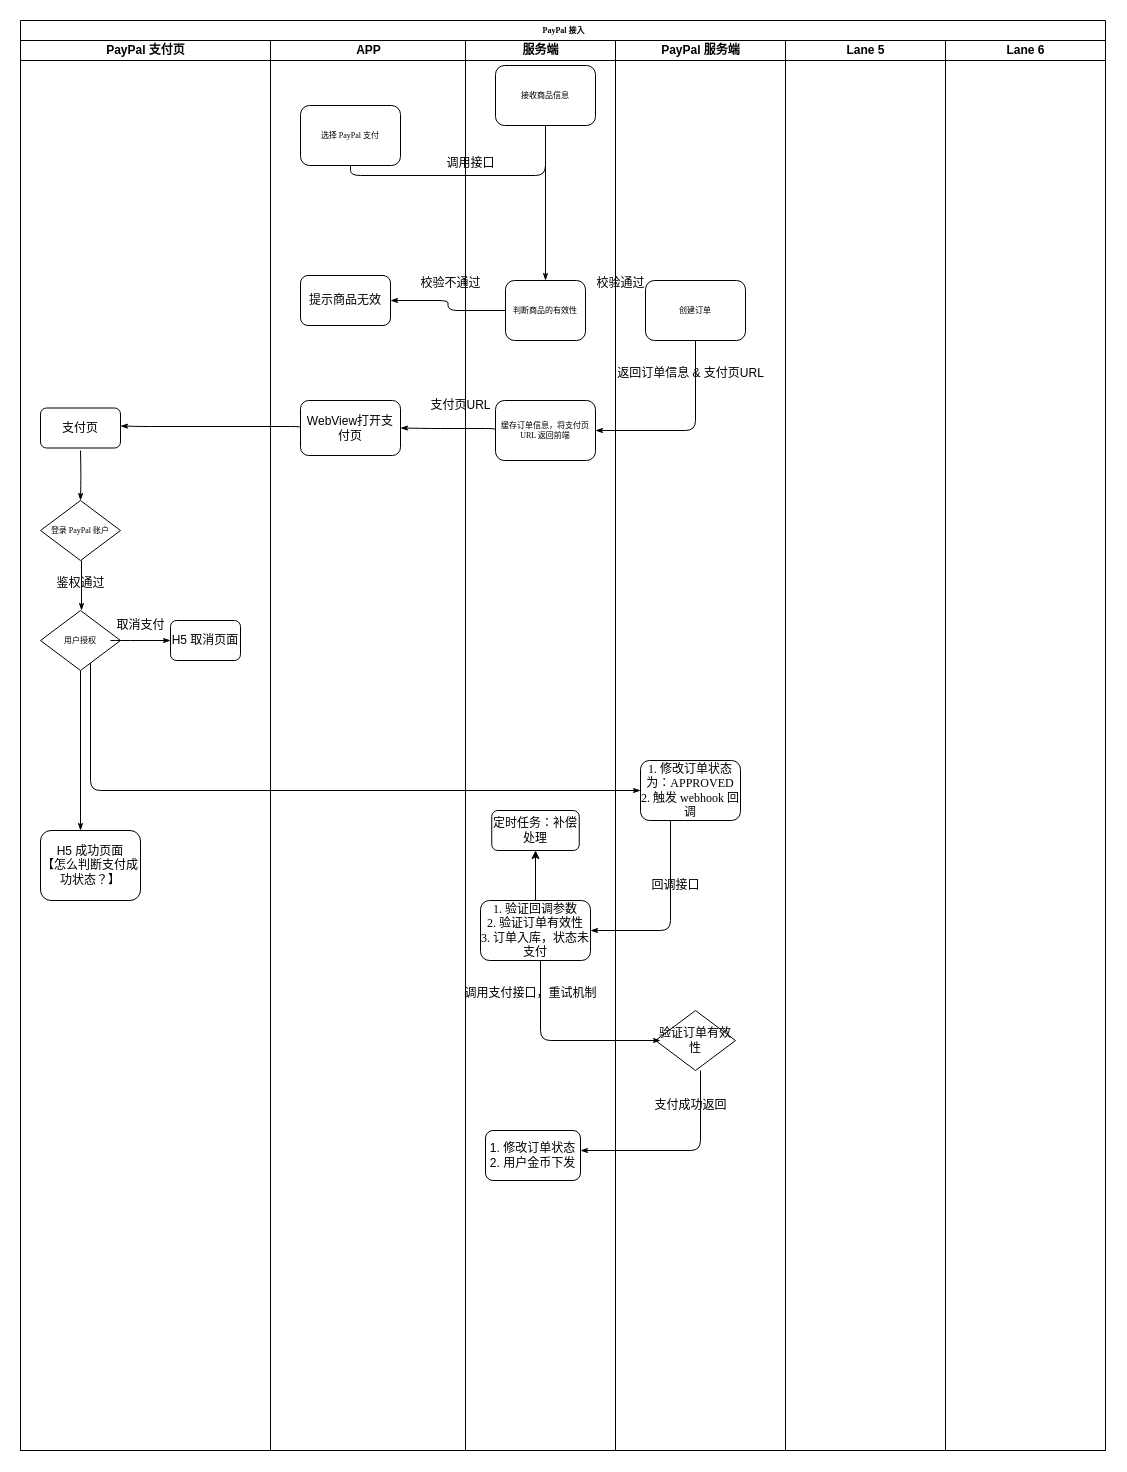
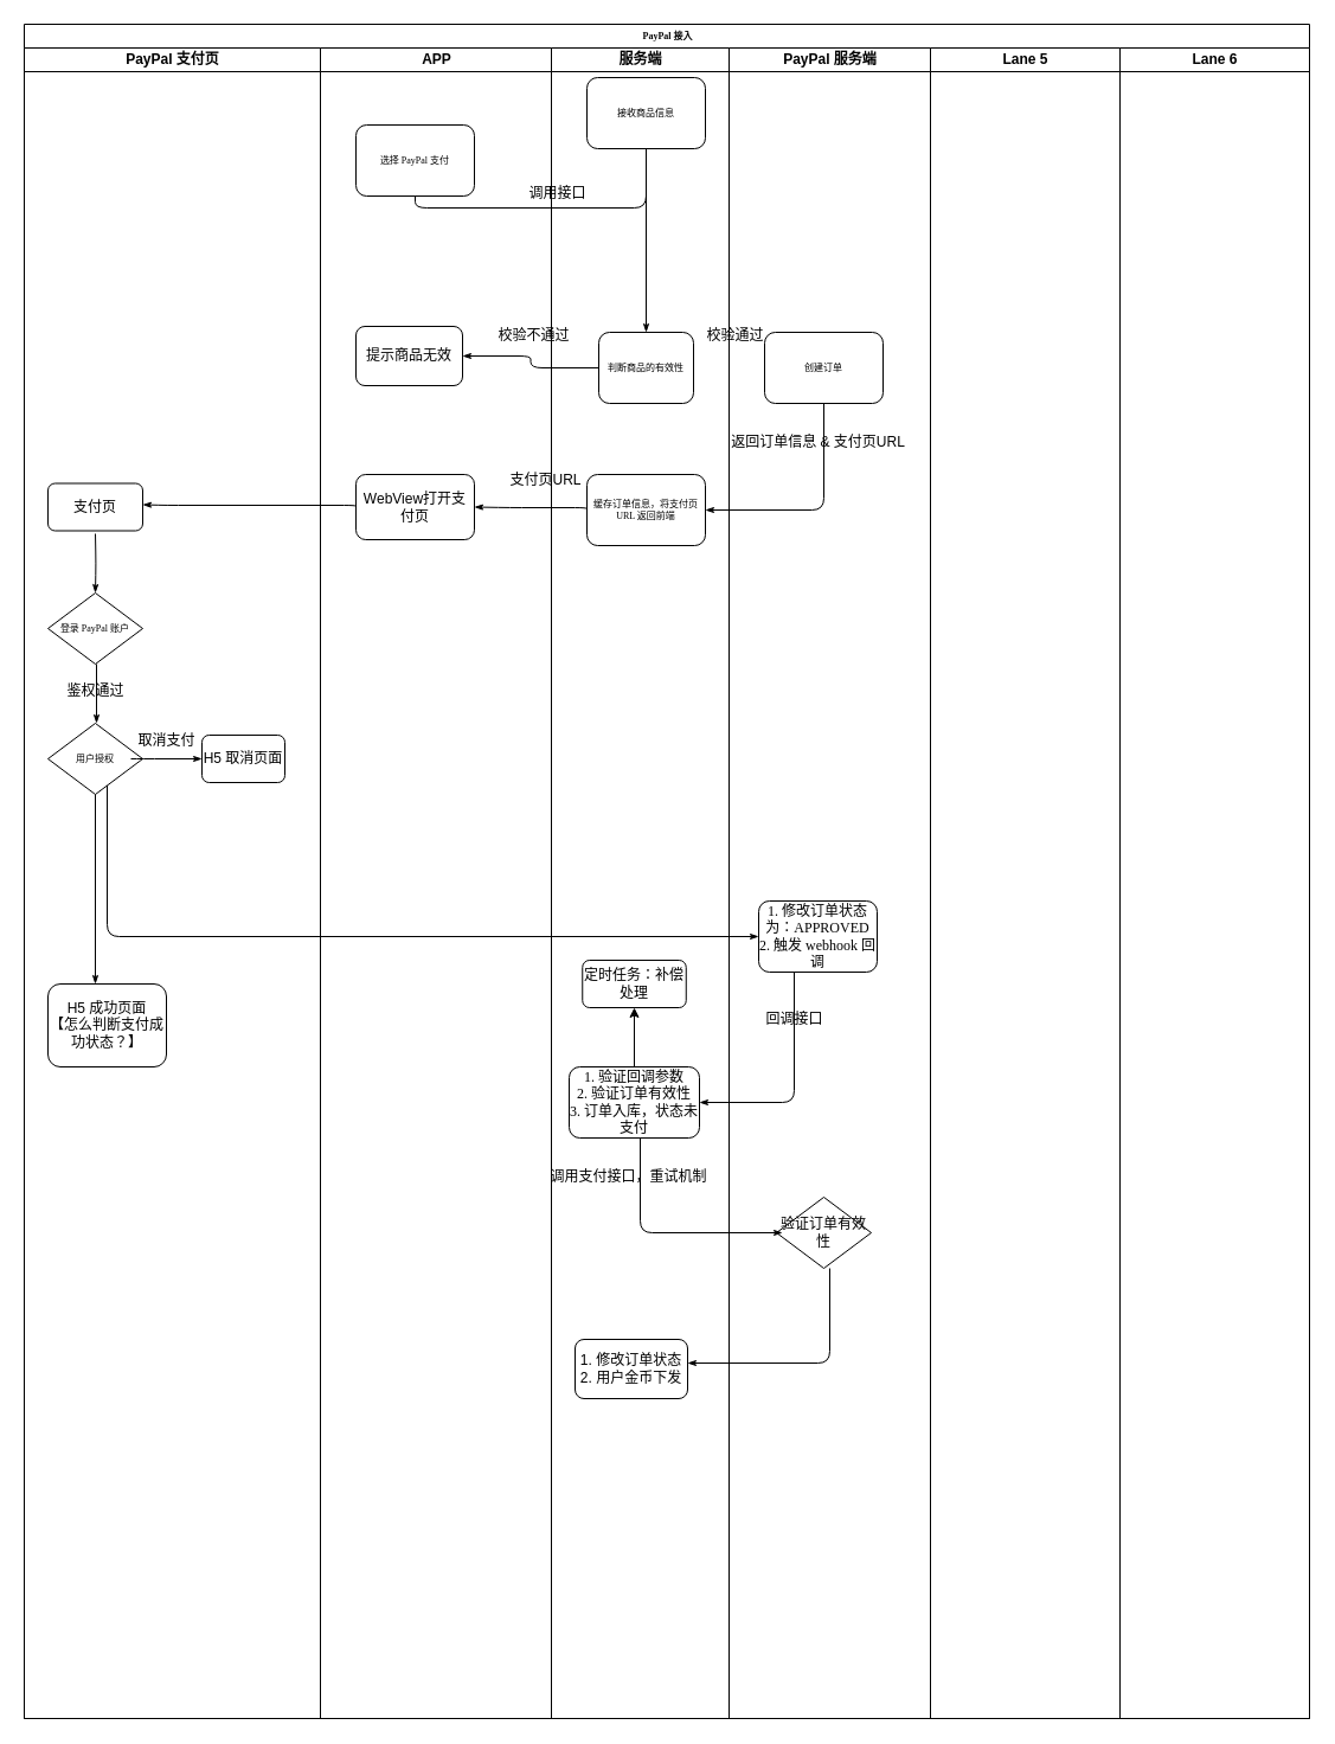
  <mxCell id="0" />
  <mxCell id="1" parent="0" />
  <mxCell id="2" value="PayPal 接入" style="swimlane;html=1;childLayout=stackLayout;startSize=20;rounded=0;shadow=0;labelBackgroundColor=none;strokeWidth=1;fontFamily=Verdana;fontSize=8;align=center;" parent="1" vertex="1"><mxGeometry x="20" y="20" width="1085" height="1430" as="geometry" /></mxCell>
  <mxCell id="3" style="edgeStyle=orthogonalEdgeStyle;rounded=1;html=1;labelBackgroundColor=none;startArrow=none;startFill=0;startSize=5;endArrow=classicThin;endFill=1;endSize=5;jettySize=auto;orthogonalLoop=1;strokeWidth=1;fontFamily=Verdana;fontSize=8;entryX=0.5;entryY=0;entryDx=0;entryDy=0;" parent="2" source="15" edge="1" target="21"><mxGeometry relative="1" as="geometry"><Array as="points"><mxPoint x="330" y="155" /><mxPoint x="525" y="155" /></Array><mxPoint x="420" y="170" as="targetPoint" /></mxGeometry></mxCell>
  <mxCell id="4" value="PayPal 支付页" style="swimlane;html=1;startSize=20;" parent="2" vertex="1"><mxGeometry y="20" width="250" height="1410" as="geometry" /></mxCell>
  <mxCell id="5" value="支付页" style="rounded=1;whiteSpace=wrap;html=1;" parent="4" vertex="1"><mxGeometry x="20" y="367.5" width="80" height="40" as="geometry" /></mxCell>
  <mxCell id="6" style="edgeStyle=orthogonalEdgeStyle;rounded=1;html=1;labelBackgroundColor=none;startArrow=none;startFill=0;startSize=5;endArrow=classicThin;endFill=1;endSize=5;jettySize=auto;orthogonalLoop=1;strokeWidth=1;fontFamily=Verdana;fontSize=8" parent="4" target="7" edge="1"><mxGeometry relative="1" as="geometry"><mxPoint x="60" y="410" as="sourcePoint" /></mxGeometry></mxCell>
  <mxCell id="7" value="登录 PayPal 账户" style="rhombus;whiteSpace=wrap;html=1;rounded=0;shadow=0;labelBackgroundColor=none;strokeWidth=1;fontFamily=Verdana;fontSize=8;align=center;" parent="4" vertex="1"><mxGeometry x="20" y="460" width="80" height="60" as="geometry" /></mxCell>
  <mxCell id="8" value="H5 成功页面&lt;div&gt;【怎么判断支付成功状态？】&lt;/div&gt;" style="rounded=1;whiteSpace=wrap;html=1;" parent="4" vertex="1"><mxGeometry x="20" y="790" width="100" height="70" as="geometry" /></mxCell>
  <mxCell id="9" value="鉴权通过" style="text;html=1;align=center;verticalAlign=middle;resizable=0;points=[];autosize=1;strokeColor=none;fillColor=none;" vertex="1" parent="4"><mxGeometry x="25" y="528" width="70" height="30" as="geometry" /></mxCell>
  <mxCell id="10" value="取消支付" style="text;html=1;align=center;verticalAlign=middle;resizable=0;points=[];autosize=1;strokeColor=none;fillColor=none;" vertex="1" parent="4"><mxGeometry x="85" y="570" width="70" height="30" as="geometry" /></mxCell>
  <mxCell id="11" value="用户授权" style="rhombus;whiteSpace=wrap;html=1;rounded=0;shadow=0;labelBackgroundColor=none;strokeWidth=1;fontFamily=Verdana;fontSize=8;align=center;" vertex="1" parent="4"><mxGeometry x="20" y="570" width="80" height="60" as="geometry" /></mxCell>
  <mxCell id="12" value="H5 取消页面" style="rounded=1;whiteSpace=wrap;html=1;" vertex="1" parent="4"><mxGeometry x="150" y="580" width="70" height="40" as="geometry" /></mxCell>
  <mxCell id="13" style="edgeStyle=orthogonalEdgeStyle;rounded=0;orthogonalLoop=1;jettySize=auto;html=1;exitX=0.5;exitY=1;exitDx=0;exitDy=0;" edge="1" parent="4" source="12" target="12"><mxGeometry relative="1" as="geometry" /></mxCell>
  <mxCell id="14" value="APP" style="swimlane;html=1;startSize=20;" parent="2" vertex="1"><mxGeometry x="250" y="20" width="195" height="1410" as="geometry" /></mxCell>
  <mxCell id="15" value="选择 PayPal 支付" style="rounded=1;whiteSpace=wrap;html=1;shadow=0;labelBackgroundColor=none;strokeWidth=1;fontFamily=Verdana;fontSize=8;align=center;" parent="14" vertex="1"><mxGeometry x="30" y="65" width="100" height="60" as="geometry" /></mxCell>
  <mxCell id="16" value="提示商品无效" style="rounded=1;whiteSpace=wrap;html=1;" parent="14" vertex="1"><mxGeometry x="30" y="235" width="90" height="50" as="geometry" /></mxCell>
  <mxCell id="17" value="WebView打开支付页" style="rounded=1;whiteSpace=wrap;html=1;" parent="14" vertex="1"><mxGeometry x="30" y="360" width="100" height="55" as="geometry" /></mxCell>
  <mxCell id="18" value="支付页URL" style="text;html=1;align=center;verticalAlign=middle;resizable=0;points=[];autosize=1;strokeColor=none;fillColor=none;" parent="14" vertex="1"><mxGeometry x="150" y="350" width="80" height="30" as="geometry" /></mxCell>
  <mxCell id="19" value="校验不通过" style="text;html=1;align=center;verticalAlign=middle;resizable=0;points=[];autosize=1;strokeColor=none;fillColor=none;" parent="14" vertex="1"><mxGeometry x="140" y="228" width="80" height="30" as="geometry" /></mxCell>
  <mxCell id="20" value="服务端" style="swimlane;html=1;startSize=20;" parent="2" vertex="1"><mxGeometry x="445" y="20" width="150" height="1410" as="geometry" /></mxCell>
  <mxCell id="21" value="接收商品信息" style="rounded=1;whiteSpace=wrap;html=1;shadow=0;labelBackgroundColor=none;strokeWidth=1;fontFamily=Verdana;fontSize=8;align=center;" parent="20" vertex="1"><mxGeometry x="30" y="25" width="100" height="60" as="geometry" /></mxCell>
  <mxCell id="22" value="判断商品的有效性" style="whiteSpace=wrap;html=1;shadow=0;labelBackgroundColor=none;strokeWidth=1;fontFamily=Verdana;fontSize=8;align=center;rounded=1;" parent="20" vertex="1"><mxGeometry x="40" y="240" width="80" height="60" as="geometry" /></mxCell>
  <mxCell id="23" style="edgeStyle=orthogonalEdgeStyle;rounded=1;html=1;labelBackgroundColor=none;startArrow=none;startFill=0;startSize=5;endArrow=classicThin;endFill=1;endSize=5;jettySize=auto;orthogonalLoop=1;strokeWidth=1;fontFamily=Verdana;fontSize=8" parent="20" source="21" target="22" edge="1"><mxGeometry relative="1" as="geometry" /></mxCell>
  <mxCell id="24" value="调用接口" style="text;html=1;align=center;verticalAlign=middle;resizable=0;points=[];autosize=1;strokeColor=none;fillColor=none;" parent="20" vertex="1"><mxGeometry x="-30" y="108" width="70" height="30" as="geometry" /></mxCell>
  <mxCell id="25" value="校验通过" style="text;html=1;align=center;verticalAlign=middle;resizable=0;points=[];autosize=1;strokeColor=none;fillColor=none;" parent="20" vertex="1"><mxGeometry x="120" y="228" width="70" height="30" as="geometry" /></mxCell>
  <mxCell id="26" value="缓存订单信息，将支付页URL 返回前端" style="rounded=1;whiteSpace=wrap;html=1;shadow=0;labelBackgroundColor=none;strokeWidth=1;fontFamily=Verdana;fontSize=8;align=center;" parent="20" vertex="1"><mxGeometry x="30" y="360" width="100" height="60" as="geometry" /></mxCell>
  <mxCell id="27" value="&lt;font style=&quot;font-size: 12px;&quot;&gt;1. 验证回调参数&lt;/font&gt;&lt;div style=&quot;font-size: 12px;&quot;&gt;&lt;font style=&quot;font-size: 12px;&quot;&gt;2. 验证订单有效性&lt;/font&gt;&lt;/div&gt;&lt;div style=&quot;font-size: 12px;&quot;&gt;&lt;font style=&quot;font-size: 12px;&quot;&gt;3. 订单入库，状态未支付&lt;/font&gt;&lt;/div&gt;" style="rounded=1;whiteSpace=wrap;html=1;shadow=0;labelBackgroundColor=none;strokeWidth=1;fontFamily=Verdana;fontSize=8;align=center;" vertex="1" parent="20"><mxGeometry x="15" y="860" width="110" height="60" as="geometry" /></mxCell>
  <mxCell id="28" value="调用支付接口，重试机制" style="text;html=1;align=center;verticalAlign=middle;resizable=0;points=[];autosize=1;strokeColor=none;fillColor=none;" vertex="1" parent="20"><mxGeometry x="-15" y="938" width="160" height="30" as="geometry" /></mxCell>
  <mxCell id="29" value="1. 修改订单状态&lt;div&gt;2. 用户金币下发&lt;/div&gt;" style="rounded=1;whiteSpace=wrap;html=1;" vertex="1" parent="20"><mxGeometry x="20" y="1090" width="95" height="50" as="geometry" /></mxCell>
  <mxCell id="30" value="定时任务：补偿处理" style="rounded=1;whiteSpace=wrap;html=1;" vertex="1" parent="20"><mxGeometry x="26.25" y="770" width="87.5" height="40" as="geometry" /></mxCell>
  <mxCell id="31" value="PayPal 服务端" style="swimlane;html=1;startSize=20;" parent="2" vertex="1"><mxGeometry x="595" y="20" width="170" height="1410" as="geometry" /></mxCell>
  <mxCell id="32" value="创建订单" style="rounded=1;whiteSpace=wrap;html=1;shadow=0;labelBackgroundColor=none;strokeWidth=1;fontFamily=Verdana;fontSize=8;align=center;" parent="31" vertex="1"><mxGeometry x="30" y="240" width="100" height="60" as="geometry" /></mxCell>
  <mxCell id="33" value="&lt;font style=&quot;font-size: 12px;&quot;&gt;1. 修改订单状态为：APPROVED&lt;/font&gt;&lt;div style=&quot;font-size: 12px;&quot;&gt;&lt;font style=&quot;font-size: 12px;&quot;&gt;2. 触发 webhook 回调&lt;/font&gt;&lt;/div&gt;" style="rounded=1;whiteSpace=wrap;html=1;shadow=0;labelBackgroundColor=none;strokeWidth=1;fontFamily=Verdana;fontSize=8;align=center;" parent="31" vertex="1"><mxGeometry x="25" y="720" width="100" height="60" as="geometry" /></mxCell>
  <mxCell id="34" value="返回订单信息 &amp;amp; 支付页URL" style="text;html=1;align=center;verticalAlign=middle;resizable=0;points=[];autosize=1;strokeColor=none;fillColor=none;" parent="31" vertex="1"><mxGeometry x="-10" y="318" width="170" height="30" as="geometry" /></mxCell>
- <mxCell id="35" value="回调接口" style="text;html=1;align=center;verticalAlign=middle;resizable=0;points=[];autosize=1;strokeColor=none;fillColor=none;" vertex="1" parent="31"><mxGeometry x="25" y="830" width="70" height="30" as="geometry" /></mxCell>
+ <mxCell id="35" value="回调接口" style="text;html=1;align=center;verticalAlign=middle;resizable=0;points=[];autosize=1;strokeColor=none;fillColor=none;" vertex="1" parent="31"><mxGeometry x="20" y="805" width="70" height="30" as="geometry" /></mxCell>
  <mxCell id="36" value="&lt;font style=&quot;font-size: 12px;&quot;&gt;验证订单有效性&lt;/font&gt;" style="rhombus;whiteSpace=wrap;html=1;rounded=0;shadow=0;labelBackgroundColor=none;strokeWidth=1;fontFamily=Verdana;fontSize=8;align=center;" vertex="1" parent="31"><mxGeometry x="40" y="970" width="80" height="60" as="geometry" /></mxCell>
- <mxCell id="37" value="支付成功返回" style="text;html=1;align=center;verticalAlign=middle;resizable=0;points=[];autosize=1;strokeColor=none;fillColor=none;" vertex="1" parent="31"><mxGeometry x="25" y="1050" width="100" height="30" as="geometry" /></mxCell>
  <mxCell id="38" value="Lane 5" style="swimlane;html=1;startSize=20;" parent="2" vertex="1"><mxGeometry x="765" y="20" width="160" height="1410" as="geometry" /></mxCell>
  <mxCell id="39" style="edgeStyle=orthogonalEdgeStyle;rounded=1;html=1;labelBackgroundColor=none;startArrow=none;startFill=0;startSize=5;endArrow=classicThin;endFill=1;endSize=5;jettySize=auto;orthogonalLoop=1;strokeWidth=1;fontFamily=Verdana;fontSize=8" parent="38" edge="1"><mxGeometry relative="1" as="geometry"><mxPoint x="80" y="460" as="sourcePoint" /></mxGeometry></mxCell>
  <mxCell id="40" style="edgeStyle=orthogonalEdgeStyle;rounded=1;html=1;labelBackgroundColor=none;startArrow=none;startFill=0;startSize=5;endArrow=classicThin;endFill=1;endSize=5;jettySize=auto;orthogonalLoop=1;strokeWidth=1;fontFamily=Verdana;fontSize=8" parent="38" edge="1"><mxGeometry relative="1" as="geometry"><mxPoint x="80" y="540" as="sourcePoint" /></mxGeometry></mxCell>
  <mxCell id="41" value="Lane 6" style="swimlane;html=1;startSize=20;" parent="2" vertex="1"><mxGeometry x="925" y="20" width="160" height="1410" as="geometry" /></mxCell>
  <mxCell id="42" style="edgeStyle=orthogonalEdgeStyle;rounded=1;html=1;labelBackgroundColor=none;startArrow=none;startFill=0;startSize=5;endArrow=classicThin;endFill=1;endSize=5;jettySize=auto;orthogonalLoop=1;strokeColor=#000000;strokeWidth=1;fontFamily=Verdana;fontSize=8;fontColor=#000000;entryX=1;entryY=0.5;entryDx=0;entryDy=0;exitX=0.5;exitY=1;exitDx=0;exitDy=0;" parent="2" source="32" target="26" edge="1"><mxGeometry relative="1" as="geometry"><mxPoint x="470" y="410" as="targetPoint" /><Array as="points"><mxPoint x="675" y="410" /></Array><mxPoint x="670" y="330" as="sourcePoint" /></mxGeometry></mxCell>
  <mxCell id="43" style="edgeStyle=orthogonalEdgeStyle;rounded=1;html=1;labelBackgroundColor=none;startArrow=none;startFill=0;startSize=5;endArrow=classicThin;endFill=1;endSize=5;jettySize=auto;orthogonalLoop=1;strokeWidth=1;fontFamily=Verdana;fontSize=8;exitX=0;exitY=0.5;exitDx=0;exitDy=0;entryX=1;entryY=0.5;entryDx=0;entryDy=0;" parent="2" source="26" target="17" edge="1"><mxGeometry relative="1" as="geometry"><mxPoint x="460" y="310" as="sourcePoint" /><mxPoint x="410" y="420" as="targetPoint" /><Array as="points"><mxPoint x="475" y="408" /><mxPoint x="410" y="408" /></Array></mxGeometry></mxCell>
  <mxCell id="44" style="edgeStyle=orthogonalEdgeStyle;rounded=1;html=1;labelBackgroundColor=none;startArrow=none;startFill=0;startSize=5;endArrow=classicThin;endFill=1;endSize=5;jettySize=auto;orthogonalLoop=1;strokeWidth=1;fontFamily=Verdana;fontSize=8;exitX=0;exitY=0.5;exitDx=0;exitDy=0;entryX=1;entryY=0.5;entryDx=0;entryDy=0;entryPerimeter=0;" parent="2" source="22" target="16" edge="1"><mxGeometry relative="1" as="geometry"><mxPoint x="460" y="300" as="sourcePoint" /><mxPoint x="380" y="290" as="targetPoint" /><Array as="points" /></mxGeometry></mxCell>
  <mxCell id="45" style="edgeStyle=orthogonalEdgeStyle;rounded=1;html=1;labelBackgroundColor=none;startArrow=none;startFill=0;startSize=5;endArrow=classicThin;endFill=1;endSize=5;jettySize=auto;orthogonalLoop=1;strokeWidth=1;fontFamily=Verdana;fontSize=8;exitX=0;exitY=0.5;exitDx=0;exitDy=0;entryX=1;entryY=0.5;entryDx=0;entryDy=0;" parent="2" edge="1" source="17"><mxGeometry relative="1" as="geometry"><mxPoint x="180" y="405.5" as="sourcePoint" /><mxPoint x="100" y="405.5" as="targetPoint" /><Array as="points"><mxPoint x="280" y="406" /><mxPoint x="120" y="406" /></Array></mxGeometry></mxCell>
  <mxCell id="46" style="edgeStyle=orthogonalEdgeStyle;rounded=1;html=1;labelBackgroundColor=none;startArrow=none;startFill=0;startSize=5;endArrow=classicThin;endFill=1;endSize=5;jettySize=auto;orthogonalLoop=1;strokeWidth=1;fontFamily=Verdana;fontSize=8" parent="1" edge="1"><mxGeometry relative="1" as="geometry"><mxPoint x="81" y="560" as="sourcePoint" /><mxPoint x="81" y="610" as="targetPoint" /></mxGeometry></mxCell>
  <mxCell id="47" style="edgeStyle=orthogonalEdgeStyle;rounded=1;html=1;labelBackgroundColor=none;startArrow=none;startFill=0;startSize=5;endArrow=classicThin;endFill=1;endSize=5;jettySize=auto;orthogonalLoop=1;strokeWidth=1;fontFamily=Verdana;fontSize=8;" parent="1" edge="1" source="11"><mxGeometry relative="1" as="geometry"><Array as="points"><mxPoint x="90" y="790" /></Array><mxPoint x="90" y="680" as="sourcePoint" /><mxPoint x="640" y="790" as="targetPoint" /></mxGeometry></mxCell>
  <mxCell id="48" style="edgeStyle=orthogonalEdgeStyle;rounded=1;html=1;labelBackgroundColor=none;startArrow=none;startFill=0;startSize=5;endArrow=classicThin;endFill=1;endSize=5;jettySize=auto;orthogonalLoop=1;strokeWidth=1;fontFamily=Verdana;fontSize=8;exitX=0.5;exitY=1;exitDx=0;exitDy=0;" parent="1" edge="1" source="11"><mxGeometry relative="1" as="geometry"><Array as="points"><mxPoint x="80" y="830" /></Array><mxPoint x="71" y="760" as="sourcePoint" /><mxPoint x="80" y="830" as="targetPoint" /></mxGeometry></mxCell>
  <mxCell id="49" style="edgeStyle=orthogonalEdgeStyle;rounded=1;html=1;labelBackgroundColor=none;startArrow=none;startFill=0;startSize=5;endArrow=classicThin;endFill=1;endSize=5;jettySize=auto;orthogonalLoop=1;strokeWidth=1;fontFamily=Verdana;fontSize=8;entryX=0.929;entryY=1;entryDx=0;entryDy=0;entryPerimeter=0;" edge="1" parent="1" target="10"><mxGeometry relative="1" as="geometry"><mxPoint x="110" y="640" as="sourcePoint" /><mxPoint x="150" y="640" as="targetPoint" /><Array as="points"><mxPoint x="120" y="640" /><mxPoint x="120" y="640" /></Array></mxGeometry></mxCell>
  <mxCell id="50" style="edgeStyle=orthogonalEdgeStyle;rounded=1;html=1;labelBackgroundColor=none;startArrow=none;startFill=0;startSize=5;endArrow=classicThin;endFill=1;endSize=5;jettySize=auto;orthogonalLoop=1;strokeWidth=1;fontFamily=Verdana;fontSize=8;" edge="1" parent="1"><mxGeometry relative="1" as="geometry"><Array as="points"><mxPoint x="670" y="930" /></Array><mxPoint x="670" y="820" as="sourcePoint" /><mxPoint x="590" y="930" as="targetPoint" /></mxGeometry></mxCell>
  <mxCell id="51" style="edgeStyle=orthogonalEdgeStyle;rounded=1;html=1;labelBackgroundColor=none;startArrow=none;startFill=0;startSize=5;endArrow=classicThin;endFill=1;endSize=5;jettySize=auto;orthogonalLoop=1;strokeWidth=1;fontFamily=Verdana;fontSize=8;" edge="1" parent="1"><mxGeometry relative="1" as="geometry"><Array as="points"><mxPoint x="540" y="1040" /></Array><mxPoint x="540" y="960" as="sourcePoint" /><mxPoint x="660" y="1040" as="targetPoint" /></mxGeometry></mxCell>
  <mxCell id="52" style="edgeStyle=orthogonalEdgeStyle;rounded=1;html=1;labelBackgroundColor=none;startArrow=none;startFill=0;startSize=5;endArrow=classicThin;endFill=1;endSize=5;jettySize=auto;orthogonalLoop=1;strokeWidth=1;fontFamily=Verdana;fontSize=8;" edge="1" parent="1"><mxGeometry relative="1" as="geometry"><Array as="points"><mxPoint x="700" y="1150" /></Array><mxPoint x="700" y="1070" as="sourcePoint" /><mxPoint x="580" y="1150" as="targetPoint" /></mxGeometry></mxCell>
  <mxCell id="53" value="" style="endArrow=classic;html=1;rounded=0;exitX=0.5;exitY=0;exitDx=0;exitDy=0;" edge="1" parent="1" source="27"><mxGeometry width="50" height="50" relative="1" as="geometry"><mxPoint x="440" y="930" as="sourcePoint" /><mxPoint x="535" y="850" as="targetPoint" /></mxGeometry></mxCell>
